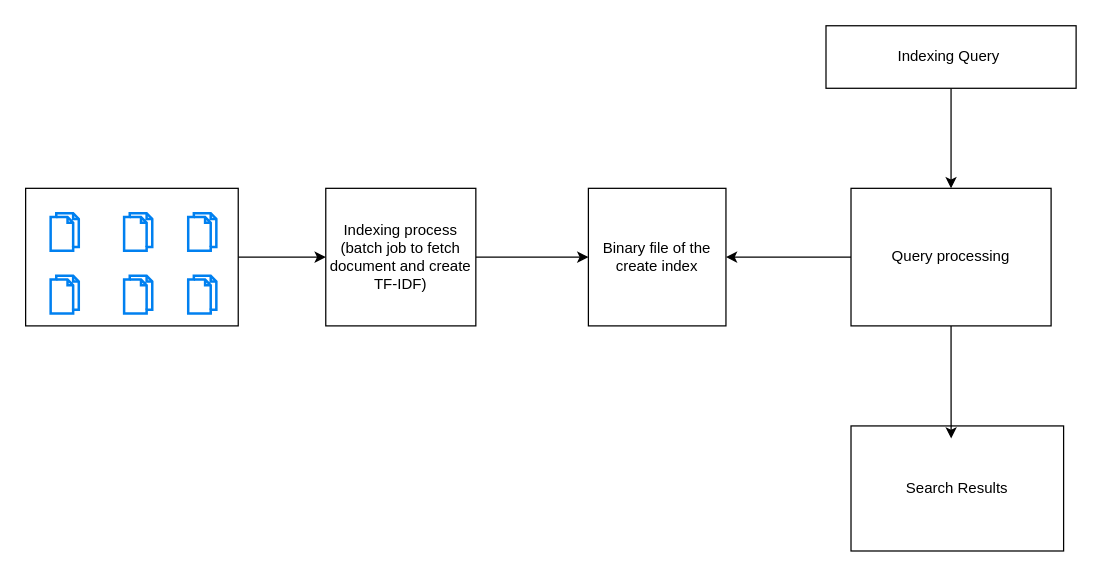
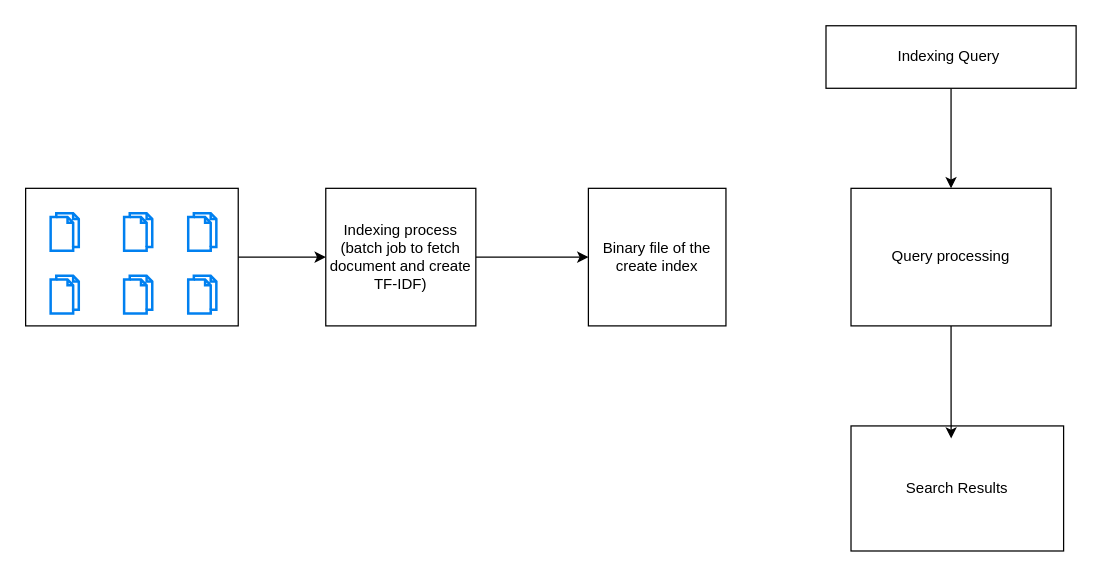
  <mxCell id="0" />
  <mxCell id="1" parent="0" />
  <mxCell id="2" style="edgeStyle=orthogonalEdgeStyle;rounded=0;orthogonalLoop=1;jettySize=auto;html=1;entryX=0;entryY=0.5;entryDx=0;entryDy=0;" edge="1" parent="1" source="3" target="11"><mxGeometry relative="1" as="geometry" /></mxCell>
  <mxCell id="3" value="" style="rounded=0;whiteSpace=wrap;html=1;" vertex="1" parent="1"><mxGeometry x="20" y="150" width="170" height="110" as="geometry" /></mxCell>
  <mxCell id="4" value="" style="html=1;verticalLabelPosition=bottom;align=center;labelBackgroundColor=#ffffff;verticalAlign=top;strokeWidth=2;strokeColor=#0080F0;shadow=0;dashed=0;shape=mxgraph.ios7.icons.documents;" vertex="1" parent="1"><mxGeometry x="40" y="170" width="22.5" height="30" as="geometry" /></mxCell>
  <mxCell id="5" value="" style="html=1;verticalLabelPosition=bottom;align=center;labelBackgroundColor=#ffffff;verticalAlign=top;strokeWidth=2;strokeColor=#0080F0;shadow=0;dashed=0;shape=mxgraph.ios7.icons.documents;" vertex="1" parent="1"><mxGeometry x="98.75" y="170" width="22.5" height="30" as="geometry" /></mxCell>
  <mxCell id="6" value="" style="html=1;verticalLabelPosition=bottom;align=center;labelBackgroundColor=#ffffff;verticalAlign=top;strokeWidth=2;strokeColor=#0080F0;shadow=0;dashed=0;shape=mxgraph.ios7.icons.documents;" vertex="1" parent="1"><mxGeometry x="150" y="170" width="22.5" height="30" as="geometry" /></mxCell>
  <mxCell id="7" value="" style="html=1;verticalLabelPosition=bottom;align=center;labelBackgroundColor=#ffffff;verticalAlign=top;strokeWidth=2;strokeColor=#0080F0;shadow=0;dashed=0;shape=mxgraph.ios7.icons.documents;" vertex="1" parent="1"><mxGeometry x="40" y="220" width="22.5" height="30" as="geometry" /></mxCell>
  <mxCell id="8" value="" style="html=1;verticalLabelPosition=bottom;align=center;labelBackgroundColor=#ffffff;verticalAlign=top;strokeWidth=2;strokeColor=#0080F0;shadow=0;dashed=0;shape=mxgraph.ios7.icons.documents;" vertex="1" parent="1"><mxGeometry x="98.75" y="220" width="22.5" height="30" as="geometry" /></mxCell>
  <mxCell id="9" value="" style="html=1;verticalLabelPosition=bottom;align=center;labelBackgroundColor=#ffffff;verticalAlign=top;strokeWidth=2;strokeColor=#0080F0;shadow=0;dashed=0;shape=mxgraph.ios7.icons.documents;" vertex="1" parent="1"><mxGeometry x="150" y="220" width="22.5" height="30" as="geometry" /></mxCell>
  <mxCell id="10" style="edgeStyle=orthogonalEdgeStyle;rounded=0;orthogonalLoop=1;jettySize=auto;html=1;entryX=0;entryY=0.5;entryDx=0;entryDy=0;" edge="1" parent="1" source="11" target="12"><mxGeometry relative="1" as="geometry" /></mxCell>
  <mxCell id="11" value="&lt;div&gt;Indexing process&lt;/div&gt;&lt;div&gt;(batch job to fetch document and create TF-IDF)&lt;/div&gt;" style="rounded=0;whiteSpace=wrap;html=1;" vertex="1" parent="1"><mxGeometry x="260" y="150" width="120" height="110" as="geometry" /></mxCell>
  <mxCell id="12" value="Binary file of the create index" style="whiteSpace=wrap;html=1;aspect=fixed;" vertex="1" parent="1"><mxGeometry x="470" y="150" width="110" height="110" as="geometry" /></mxCell>
- <mxCell id="13" style="edgeStyle=orthogonalEdgeStyle;rounded=0;orthogonalLoop=1;jettySize=auto;html=1;entryX=1;entryY=0.5;entryDx=0;entryDy=0;" edge="1" parent="1" source="14" target="12"><mxGeometry relative="1" as="geometry" /></mxCell>
  <mxCell id="14" value="Query processing" style="rounded=0;whiteSpace=wrap;html=1;" vertex="1" parent="1"><mxGeometry x="680" y="150" width="160" height="110" as="geometry" /></mxCell>
  <mxCell id="15" style="edgeStyle=orthogonalEdgeStyle;rounded=0;orthogonalLoop=1;jettySize=auto;html=1;entryX=0.5;entryY=0;entryDx=0;entryDy=0;" edge="1" parent="1" source="16" target="14"><mxGeometry relative="1" as="geometry" /></mxCell>
  <mxCell id="16" value="Indexing Query&amp;nbsp;" style="rounded=0;whiteSpace=wrap;html=1;" vertex="1" parent="1"><mxGeometry x="660" y="20" width="200" height="50" as="geometry" /></mxCell>
  <mxCell id="17" value="Search Results" style="rounded=0;whiteSpace=wrap;html=1;" vertex="1" parent="1"><mxGeometry x="680" y="340" width="170" height="100" as="geometry" /></mxCell>
  <mxCell id="18" style="edgeStyle=orthogonalEdgeStyle;rounded=0;orthogonalLoop=1;jettySize=auto;html=1;entryX=0.471;entryY=0.1;entryDx=0;entryDy=0;entryPerimeter=0;" edge="1" parent="1" source="14" target="17"><mxGeometry relative="1" as="geometry" /></mxCell>
